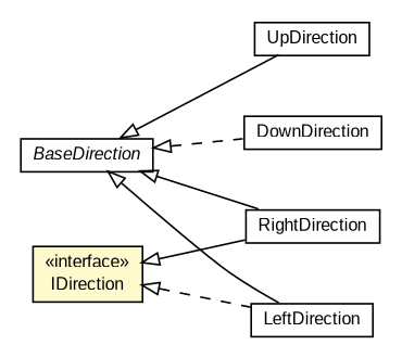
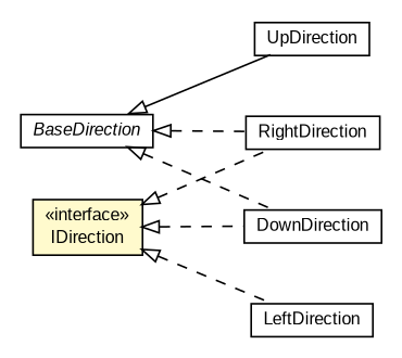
  digraph {
    nodesep=0.25
    rankdir=LR
    ranksep=0.5
    node [fontcolor=black fontname=arial fontsize=10.0 shape=plaintext]
    edge [arrowtail=empty dir=back fontname=arial fontsize=10 headport=p labelfontname=arial labelfontsize=10 style=dashed tailport=p]
    n1 [label=<<table title="com.id.droneapi.mock.direction.UpDirection" border="0" cellborder="1" cellspacing="0" cellpadding="2" port="p" href="./UpDirection.html"> 		<tr><td><table border="0" cellspacing="0" cellpadding="1"> <tr><td align="center" balign="center"> UpDirection </td></tr> 		</table></td></tr> 		</table>>]
    n2 [label=<<table title="com.id.droneapi.mock.direction.RightDirection" border="0" cellborder="1" cellspacing="0" cellpadding="2" port="p" href="./RightDirection.html"> 		<tr><td><table border="0" cellspacing="0" cellpadding="1"> <tr><td align="center" balign="center"> RightDirection </td></tr> 		</table></td></tr> 		</table>>]
    n3 [label=<<table title="com.id.droneapi.mock.direction.LeftDirection" border="0" cellborder="1" cellspacing="0" cellpadding="2" port="p" href="./LeftDirection.html"> 		<tr><td><table border="0" cellspacing="0" cellpadding="1"> <tr><td align="center" balign="center"> LeftDirection </td></tr> 		</table></td></tr> 		</table>>]
    n4 [label=<<table title="com.id.droneapi.mock.direction.IDirection" border="0" cellborder="1" cellspacing="0" cellpadding="2" port="p" bgcolor="lemonChiffon" href="./IDirection.html"> 		<tr><td><table border="0" cellspacing="0" cellpadding="1"> <tr><td align="center" balign="center"> &#171;interface&#187; </td></tr> <tr><td align="center" balign="center"> IDirection </td></tr> 		</table></td></tr> 		</table>>]
    n5 [label=<<table title="com.id.droneapi.mock.direction.DownDirection" border="0" cellborder="1" cellspacing="0" cellpadding="2" port="p" href="./DownDirection.html"> 		<tr><td><table border="0" cellspacing="0" cellpadding="1"> <tr><td align="center" balign="center"> DownDirection </td></tr> 		</table></td></tr> 		</table>>]
    n6 [label=<<table title="com.id.droneapi.mock.direction.BaseDirection" border="0" cellborder="1" cellspacing="0" cellpadding="2" port="p" href="./BaseDirection.html"> 		<tr><td><table border="0" cellspacing="0" cellpadding="1"> <tr><td align="center" balign="center"><font face="arial italic"> BaseDirection </font></td></tr> 		</table></td></tr> 		</table>>]
-   n4 -> n2 [style=solid]
+   n4 -> n2
    n4 -> n3
+   n4 -> n5
    n6 -> n1 [style=""]
-   n6 -> n2 [style=""]
-   n6 -> n3 [style=""]
+   n6 -> n2
    n6 -> n5
  }
